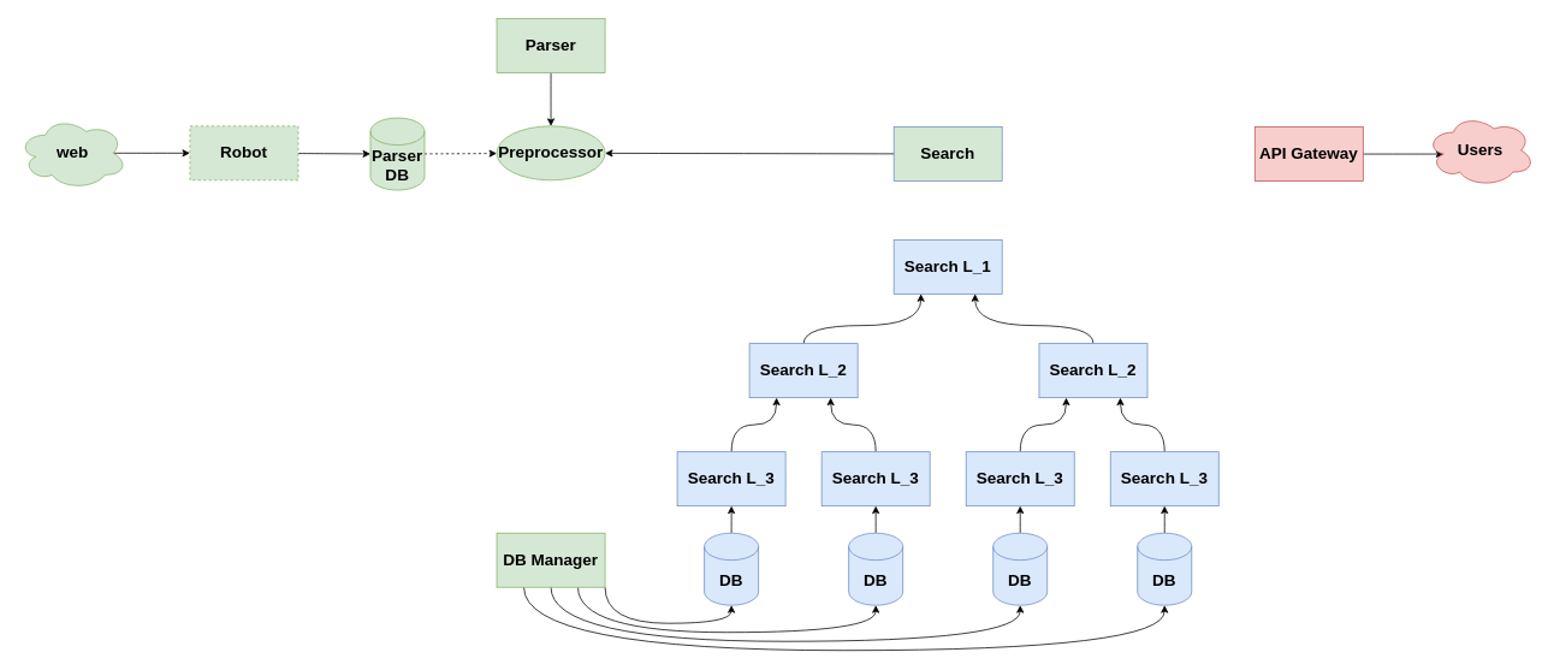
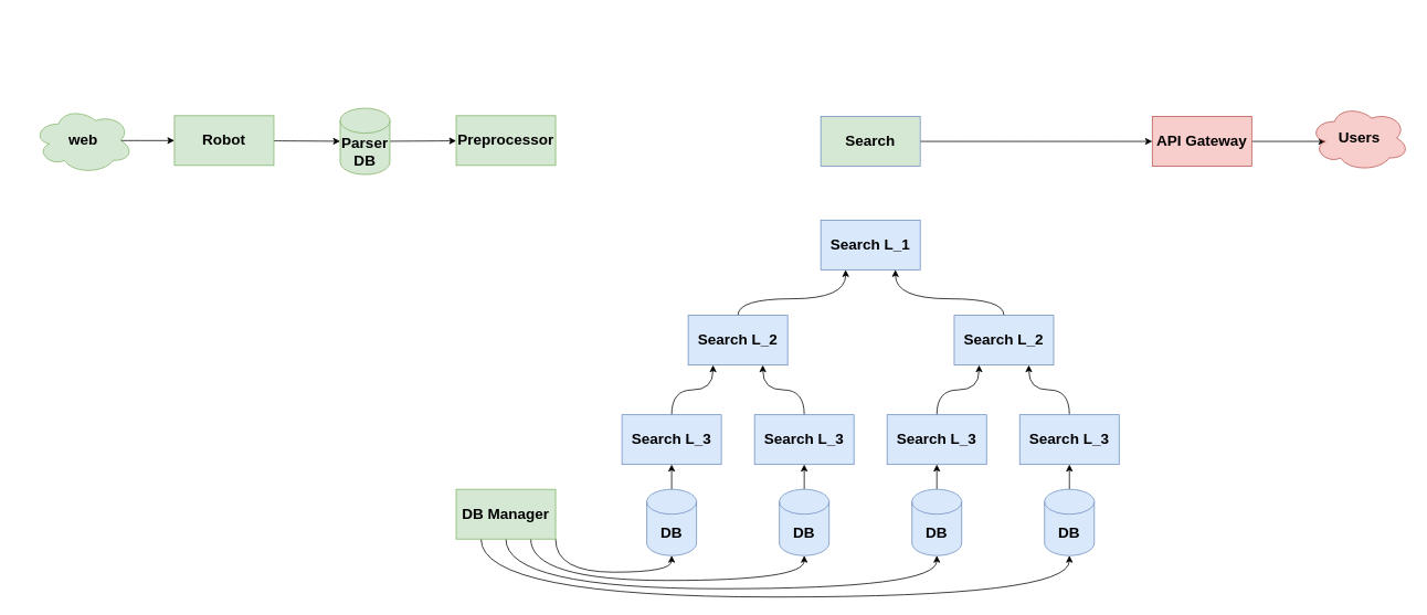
  <mxCell id="0" />
  <mxCell id="1" parent="0" />
  <mxCell id="2" value="" style="edgeStyle=none;curved=1;orthogonalLoop=1;jettySize=auto;html=1;" parent="1" source="3" target="5" edge="1"><mxGeometry relative="1" as="geometry" /></mxCell>
- <mxCell id="3" value="&lt;font style=&quot;font-size: 18px&quot;&gt;&lt;b&gt;Robot&lt;/b&gt;&lt;/font&gt;" style="rounded=0;whiteSpace=wrap;html=1;fillColor=#d5e8d4;strokeColor=#82b366;dashed=1;" parent="1" vertex="1"><mxGeometry x="210" y="139" width="120" height="60" as="geometry" /></mxCell>
- <mxCell id="4" value="" style="edgeStyle=none;curved=1;orthogonalLoop=1;jettySize=auto;html=1;dashed=1;" parent="1" source="5" target="6" edge="1"><mxGeometry relative="1" as="geometry" /></mxCell>
+ <mxCell id="3" value="&lt;font style=&quot;font-size: 18px&quot;&gt;&lt;b&gt;Robot&lt;/b&gt;&lt;/font&gt;" style="rounded=0;whiteSpace=wrap;html=1;fillColor=#d5e8d4;strokeColor=#82b366;" parent="1" vertex="1"><mxGeometry x="210" y="139" width="120" height="60" as="geometry" /></mxCell>
+ <mxCell id="4" value="" style="edgeStyle=none;curved=1;orthogonalLoop=1;jettySize=auto;html=1;" parent="1" source="5" target="6" edge="1"><mxGeometry relative="1" as="geometry" /></mxCell>
  <mxCell id="5" value="&lt;font style=&quot;font-size: 18px&quot;&gt;&lt;b&gt;Parser DB&lt;/b&gt;&lt;/font&gt;" style="shape=cylinder3;whiteSpace=wrap;html=1;boundedLbl=1;backgroundOutline=1;size=15;fillColor=#d5e8d4;strokeColor=#82b366;" parent="1" vertex="1"><mxGeometry x="410" y="130" width="60" height="80" as="geometry" /></mxCell>
- <mxCell id="6" value="&lt;b&gt;&lt;font style=&quot;font-size: 18px&quot;&gt;Preprocessor&lt;/font&gt;&lt;/b&gt;" style="ellipse;whiteSpace=wrap;html=1;fillColor=#d5e8d4;strokeColor=#82b366;" parent="1" vertex="1"><mxGeometry x="550" y="139" width="120" height="60" as="geometry" /></mxCell>
+ <mxCell id="6" value="&lt;b&gt;&lt;font style=&quot;font-size: 18px&quot;&gt;Preprocessor&lt;/font&gt;&lt;/b&gt;" style="rounded=0;whiteSpace=wrap;html=1;fillColor=#d5e8d4;strokeColor=#82b366;" parent="1" vertex="1"><mxGeometry x="550" y="139" width="120" height="60" as="geometry" /></mxCell>
  <mxCell id="7" style="edgeStyle=none;curved=1;orthogonalLoop=1;jettySize=auto;html=1;exitX=1;exitY=1;exitDx=0;exitDy=0;entryX=0.5;entryY=1;entryDx=0;entryDy=0;entryPerimeter=0;" parent="1" source="11" target="13" edge="1"><mxGeometry relative="1" as="geometry"><Array as="points"><mxPoint x="670" y="690" /><mxPoint x="810" y="690" /></Array></mxGeometry></mxCell>
  <mxCell id="8" style="edgeStyle=none;curved=1;orthogonalLoop=1;jettySize=auto;html=1;exitX=0.75;exitY=1;exitDx=0;exitDy=0;entryX=0.5;entryY=1;entryDx=0;entryDy=0;entryPerimeter=0;" parent="1" source="11" target="17" edge="1"><mxGeometry relative="1" as="geometry"><Array as="points"><mxPoint x="640" y="700" /><mxPoint x="970" y="700" /></Array></mxGeometry></mxCell>
  <mxCell id="9" style="edgeStyle=none;curved=1;orthogonalLoop=1;jettySize=auto;html=1;exitX=0.5;exitY=1;exitDx=0;exitDy=0;entryX=0.5;entryY=1;entryDx=0;entryDy=0;entryPerimeter=0;" parent="1" source="11" target="21" edge="1"><mxGeometry relative="1" as="geometry"><Array as="points"><mxPoint x="610" y="710" /><mxPoint x="1130" y="710" /></Array></mxGeometry></mxCell>
  <mxCell id="10" style="edgeStyle=none;curved=1;orthogonalLoop=1;jettySize=auto;html=1;exitX=0.25;exitY=1;exitDx=0;exitDy=0;entryX=0.5;entryY=1;entryDx=0;entryDy=0;entryPerimeter=0;" parent="1" source="11" target="25" edge="1"><mxGeometry relative="1" as="geometry"><Array as="points"><mxPoint x="580" y="720" /><mxPoint x="1290" y="720" /></Array></mxGeometry></mxCell>
  <mxCell id="11" value="&lt;font style=&quot;font-size: 18px&quot;&gt;&lt;b&gt;DB Manager&lt;/b&gt;&lt;/font&gt;" style="rounded=0;whiteSpace=wrap;html=1;fillColor=#d5e8d4;strokeColor=#82b366;" parent="1" vertex="1"><mxGeometry x="550" y="590" width="120" height="60" as="geometry" /></mxCell>
  <mxCell id="12" style="edgeStyle=none;curved=1;orthogonalLoop=1;jettySize=auto;html=1;exitX=0.5;exitY=0;exitDx=0;exitDy=0;exitPerimeter=0;entryX=0.5;entryY=1;entryDx=0;entryDy=0;" parent="1" source="13" target="15" edge="1"><mxGeometry relative="1" as="geometry" /></mxCell>
  <mxCell id="13" value="&lt;font style=&quot;font-size: 18px&quot;&gt;&lt;b&gt;DB&lt;/b&gt;&lt;/font&gt;" style="shape=cylinder3;whiteSpace=wrap;html=1;boundedLbl=1;backgroundOutline=1;size=15;fillColor=#dae8fc;strokeColor=#6c8ebf;" parent="1" vertex="1"><mxGeometry x="780" y="590" width="60" height="80" as="geometry" /></mxCell>
  <mxCell id="14" style="edgeStyle=none;curved=1;orthogonalLoop=1;jettySize=auto;html=1;exitX=0.5;exitY=0;exitDx=0;exitDy=0;entryX=0.25;entryY=1;entryDx=0;entryDy=0;" parent="1" source="15" target="29" edge="1"><mxGeometry relative="1" as="geometry"><Array as="points"><mxPoint x="810" y="470" /><mxPoint x="860" y="470" /></Array></mxGeometry></mxCell>
  <mxCell id="15" value="&lt;font style=&quot;font-size: 18px&quot;&gt;&lt;b&gt;Search L_3&lt;/b&gt;&lt;/font&gt;" style="rounded=0;whiteSpace=wrap;html=1;fillColor=#dae8fc;strokeColor=#6c8ebf;" parent="1" vertex="1"><mxGeometry x="750" y="500" width="120" height="60" as="geometry" /></mxCell>
  <mxCell id="16" style="edgeStyle=none;curved=1;orthogonalLoop=1;jettySize=auto;html=1;exitX=0.5;exitY=0;exitDx=0;exitDy=0;exitPerimeter=0;entryX=0.5;entryY=1;entryDx=0;entryDy=0;" parent="1" source="17" target="19" edge="1"><mxGeometry relative="1" as="geometry" /></mxCell>
  <mxCell id="17" value="&lt;b style=&quot;font-size: 18px&quot;&gt;DB&lt;/b&gt;" style="shape=cylinder3;whiteSpace=wrap;html=1;boundedLbl=1;backgroundOutline=1;size=15;fillColor=#dae8fc;strokeColor=#6c8ebf;" parent="1" vertex="1"><mxGeometry x="940" y="590" width="60" height="80" as="geometry" /></mxCell>
  <mxCell id="18" style="edgeStyle=none;curved=1;orthogonalLoop=1;jettySize=auto;html=1;exitX=0.5;exitY=0;exitDx=0;exitDy=0;entryX=0.75;entryY=1;entryDx=0;entryDy=0;" parent="1" source="19" target="29" edge="1"><mxGeometry relative="1" as="geometry"><Array as="points"><mxPoint x="970" y="470" /><mxPoint x="920" y="470" /></Array></mxGeometry></mxCell>
  <mxCell id="19" value="&lt;b style=&quot;font-size: 18px&quot;&gt;Search L_3&lt;/b&gt;" style="rounded=0;whiteSpace=wrap;html=1;fillColor=#dae8fc;strokeColor=#6c8ebf;" parent="1" vertex="1"><mxGeometry x="910" y="500" width="120" height="60" as="geometry" /></mxCell>
  <mxCell id="20" style="edgeStyle=none;curved=1;orthogonalLoop=1;jettySize=auto;html=1;exitX=0.5;exitY=0;exitDx=0;exitDy=0;exitPerimeter=0;entryX=0.5;entryY=1;entryDx=0;entryDy=0;" parent="1" source="21" target="23" edge="1"><mxGeometry relative="1" as="geometry" /></mxCell>
  <mxCell id="21" value="&lt;b style=&quot;font-size: 18px&quot;&gt;DB&lt;/b&gt;" style="shape=cylinder3;whiteSpace=wrap;html=1;boundedLbl=1;backgroundOutline=1;size=15;fillColor=#dae8fc;strokeColor=#6c8ebf;" parent="1" vertex="1"><mxGeometry x="1100" y="590" width="60" height="80" as="geometry" /></mxCell>
  <mxCell id="22" style="edgeStyle=none;curved=1;orthogonalLoop=1;jettySize=auto;html=1;exitX=0.5;exitY=0;exitDx=0;exitDy=0;entryX=0.25;entryY=1;entryDx=0;entryDy=0;" parent="1" source="23" target="31" edge="1"><mxGeometry relative="1" as="geometry"><Array as="points"><mxPoint x="1130" y="470" /><mxPoint x="1181" y="470" /></Array></mxGeometry></mxCell>
  <mxCell id="23" value="&lt;b style=&quot;font-size: 18px&quot;&gt;Search L_3&lt;/b&gt;" style="rounded=0;whiteSpace=wrap;html=1;fillColor=#dae8fc;strokeColor=#6c8ebf;" parent="1" vertex="1"><mxGeometry x="1070" y="500" width="120" height="60" as="geometry" /></mxCell>
  <mxCell id="24" style="edgeStyle=none;curved=1;orthogonalLoop=1;jettySize=auto;html=1;exitX=0.5;exitY=0;exitDx=0;exitDy=0;exitPerimeter=0;entryX=0.5;entryY=1;entryDx=0;entryDy=0;" parent="1" source="25" target="27" edge="1"><mxGeometry relative="1" as="geometry" /></mxCell>
  <mxCell id="25" value="&lt;b style=&quot;font-size: 18px&quot;&gt;DB&lt;/b&gt;" style="shape=cylinder3;whiteSpace=wrap;html=1;boundedLbl=1;backgroundOutline=1;size=15;fillColor=#dae8fc;strokeColor=#6c8ebf;" parent="1" vertex="1"><mxGeometry x="1260" y="590" width="60" height="80" as="geometry" /></mxCell>
  <mxCell id="26" style="edgeStyle=none;curved=1;orthogonalLoop=1;jettySize=auto;html=1;exitX=0.5;exitY=0;exitDx=0;exitDy=0;entryX=0.75;entryY=1;entryDx=0;entryDy=0;" parent="1" source="27" target="31" edge="1"><mxGeometry relative="1" as="geometry"><Array as="points"><mxPoint x="1290" y="470" /><mxPoint x="1241" y="470" /></Array></mxGeometry></mxCell>
  <mxCell id="27" value="&lt;b style=&quot;font-size: 18px&quot;&gt;Search L_3&lt;/b&gt;" style="rounded=0;whiteSpace=wrap;html=1;fillColor=#dae8fc;strokeColor=#6c8ebf;" parent="1" vertex="1"><mxGeometry x="1230" y="500" width="120" height="60" as="geometry" /></mxCell>
  <mxCell id="28" style="edgeStyle=none;curved=1;orthogonalLoop=1;jettySize=auto;html=1;exitX=0.5;exitY=0;exitDx=0;exitDy=0;entryX=0.25;entryY=1;entryDx=0;entryDy=0;" parent="1" source="29" target="32" edge="1"><mxGeometry relative="1" as="geometry"><Array as="points"><mxPoint x="890" y="360" /><mxPoint x="1020" y="360" /></Array></mxGeometry></mxCell>
  <mxCell id="29" value="&lt;b style=&quot;font-size: 18px&quot;&gt;Search L_2&lt;/b&gt;" style="rounded=0;whiteSpace=wrap;html=1;fillColor=#dae8fc;strokeColor=#6c8ebf;" parent="1" vertex="1"><mxGeometry x="830" y="380" width="120" height="60" as="geometry" /></mxCell>
  <mxCell id="30" style="edgeStyle=none;curved=1;orthogonalLoop=1;jettySize=auto;html=1;exitX=0.5;exitY=0;exitDx=0;exitDy=0;entryX=0.75;entryY=1;entryDx=0;entryDy=0;" parent="1" source="31" target="32" edge="1"><mxGeometry relative="1" as="geometry"><Array as="points"><mxPoint x="1211" y="360" /><mxPoint x="1080" y="360" /></Array></mxGeometry></mxCell>
  <mxCell id="31" value="&lt;b style=&quot;font-size: 18px&quot;&gt;Search L_2&lt;/b&gt;" style="rounded=0;whiteSpace=wrap;html=1;fillColor=#dae8fc;strokeColor=#6c8ebf;" parent="1" vertex="1"><mxGeometry x="1151" y="380" width="120" height="60" as="geometry" /></mxCell>
  <mxCell id="32" value="&lt;b style=&quot;font-size: 18px&quot;&gt;Search L_1&lt;/b&gt;" style="rounded=0;whiteSpace=wrap;html=1;fillColor=#dae8fc;strokeColor=#6c8ebf;" parent="1" vertex="1"><mxGeometry x="990" y="265" width="120" height="60" as="geometry" /></mxCell>
  <mxCell id="33" style="edgeStyle=none;curved=1;orthogonalLoop=1;jettySize=auto;html=1;exitX=1;exitY=0.5;exitDx=0;exitDy=0;entryX=0.16;entryY=0.55;entryDx=0;entryDy=0;entryPerimeter=0;fontSize=18;" edge="1" parent="1" source="34" target="41"><mxGeometry relative="1" as="geometry" /></mxCell>
  <mxCell id="34" value="&lt;b&gt;&lt;font style=&quot;font-size: 18px&quot;&gt;API Gateway&lt;/font&gt;&lt;/b&gt;" style="rounded=0;whiteSpace=wrap;html=1;fillColor=#f8cecc;strokeColor=#b85450;" parent="1" vertex="1"><mxGeometry x="1390" y="140" width="120" height="60" as="geometry" /></mxCell>
- <mxCell id="35" style="edgeStyle=none;curved=1;orthogonalLoop=1;jettySize=auto;html=1;exitX=1;exitY=0.5;exitDx=0;exitDy=0;" parent="1" source="36" target="6" edge="1"><mxGeometry relative="1" as="geometry" /></mxCell>
+ <mxCell id="35" style="edgeStyle=none;curved=1;orthogonalLoop=1;jettySize=auto;html=1;exitX=1;exitY=0.5;exitDx=0;exitDy=0;entryX=0;entryY=0.5;entryDx=0;entryDy=0;" parent="1" source="36" target="34" edge="1"><mxGeometry relative="1" as="geometry" /></mxCell>
  <mxCell id="36" value="&lt;b style=&quot;font-size: 18px&quot;&gt;Search&lt;/b&gt;" style="rounded=0;whiteSpace=wrap;html=1;fillColor=#d5e8d4;strokeColor=#6c8ebf;" parent="1" vertex="1"><mxGeometry x="990" y="140" width="120" height="60" as="geometry" /></mxCell>
- <mxCell id="37" style="edgeStyle=none;curved=1;orthogonalLoop=1;jettySize=auto;html=1;exitX=0.5;exitY=1;exitDx=0;exitDy=0;entryX=0.5;entryY=0;entryDx=0;entryDy=0;" parent="1" source="38" target="6" edge="1"><mxGeometry relative="1" as="geometry" /></mxCell>
- <mxCell id="38" value="&lt;font style=&quot;font-size: 18px&quot;&gt;&lt;b&gt;Parser&lt;/b&gt;&lt;/font&gt;" style="rounded=0;whiteSpace=wrap;html=1;fillColor=#d5e8d4;strokeColor=#82b366;" parent="1" vertex="1"><mxGeometry x="550" y="20" width="120" height="60" as="geometry" /></mxCell>
  <mxCell id="39" style="edgeStyle=none;curved=1;orthogonalLoop=1;jettySize=auto;html=1;exitX=0.875;exitY=0.5;exitDx=0;exitDy=0;exitPerimeter=0;entryX=0;entryY=0.5;entryDx=0;entryDy=0;" edge="1" parent="1" source="40" target="3"><mxGeometry relative="1" as="geometry" /></mxCell>
- <mxCell id="40" value="&lt;b&gt;&lt;font style=&quot;font-size: 18px&quot;&gt;web&lt;/font&gt;&lt;/b&gt;" style="ellipse;shape=cloud;whiteSpace=wrap;html=1;fontSize=18;fillColor=#d5e8d4;strokeColor=#82b366;" vertex="1" parent="1"><mxGeometry x="20" y="129" width="120" height="80" as="geometry" /></mxCell>
+ <mxCell id="40" value="&lt;b&gt;&lt;font style=&quot;font-size: 18px&quot;&gt;web&lt;/font&gt;&lt;/b&gt;" style="ellipse;shape=cloud;whiteSpace=wrap;html=1;fontSize=18;fillColor=#d5e8d4;strokeColor=#82b366;" vertex="1" parent="1"><mxGeometry x="40" y="129" width="120" height="80" as="geometry" /></mxCell>
  <mxCell id="41" value="&lt;b&gt;&lt;font style=&quot;font-size: 18px&quot;&gt;Users&lt;/font&gt;&lt;/b&gt;" style="ellipse;shape=cloud;whiteSpace=wrap;html=1;fontSize=18;fillColor=#f8cecc;strokeColor=#b85450;" vertex="1" parent="1"><mxGeometry x="1580" y="126" width="120" height="80" as="geometry" /></mxCell>
